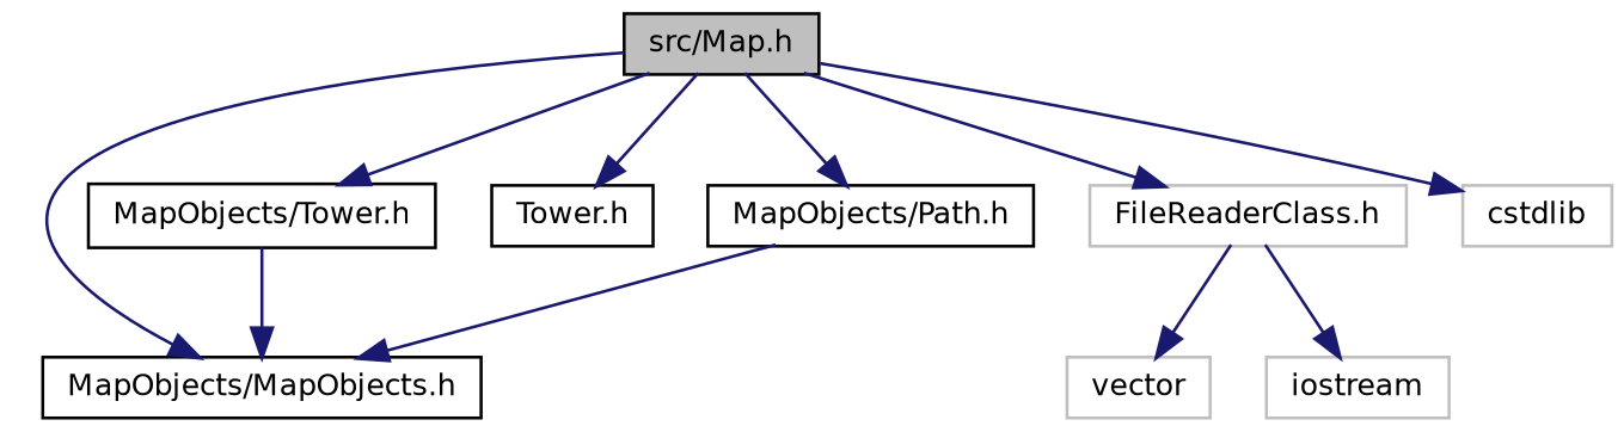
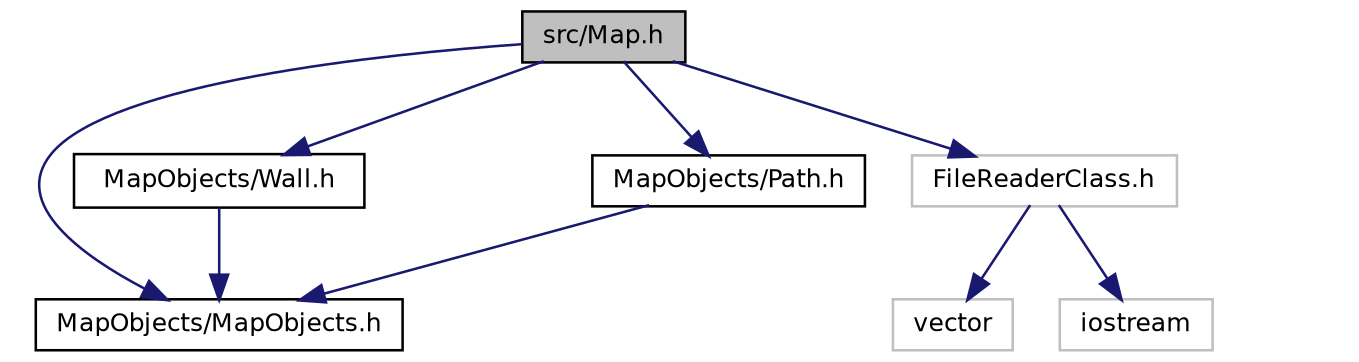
  digraph {
    node [color=black fillcolor=white fontname=Helvetica fontsize=10 shape=record style=filled]
    edge [color=midnightblue fontname=Helvetica fontsize=10 labelfontname=Helvetica labelfontsize=10 style=solid]
    n1 [fillcolor=grey75 fontcolor=black height=0.2 label="src/Map.h" width=0.4]
    n2 [height=0.2 label="MapObjects/MapObjects.h" width=0.4]
-   n3 [height=0.2 label="MapObjects/Tower.h" width=0.4]
-   n4 [height=0.2 label="Tower.h" width=0.4]
+   n3 [height=0.2 label="MapObjects/Wall.h" width=0.4]
    n5 [color=grey75 height=0.2 label="FileReaderClass.h" width=0.4]
    n6 [height=0.2 label="MapObjects/Path.h" width=0.4]
-   n7 [color=grey75 height=0.2 label=cstdlib width=0.4]
    n8 [color=grey75 height=0.2 label=vector width=0.4]
    n9 [color=grey75 height=0.2 label=iostream width=0.4]
    n1 -> n2
    n1 -> n3
-   n1 -> n4
    n1 -> n5
    n1 -> n6
-   n1 -> n7
    n3 -> n2
    n5 -> n8
    n5 -> n9
    n6 -> n2
  }
